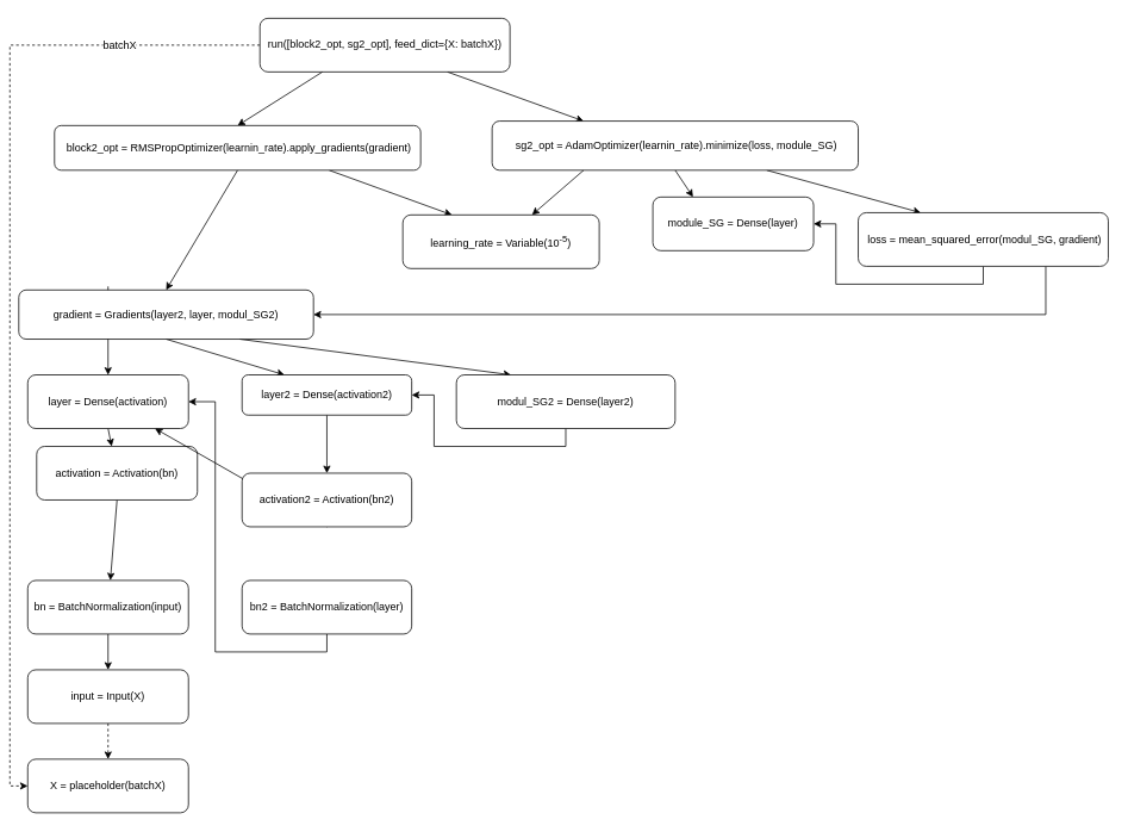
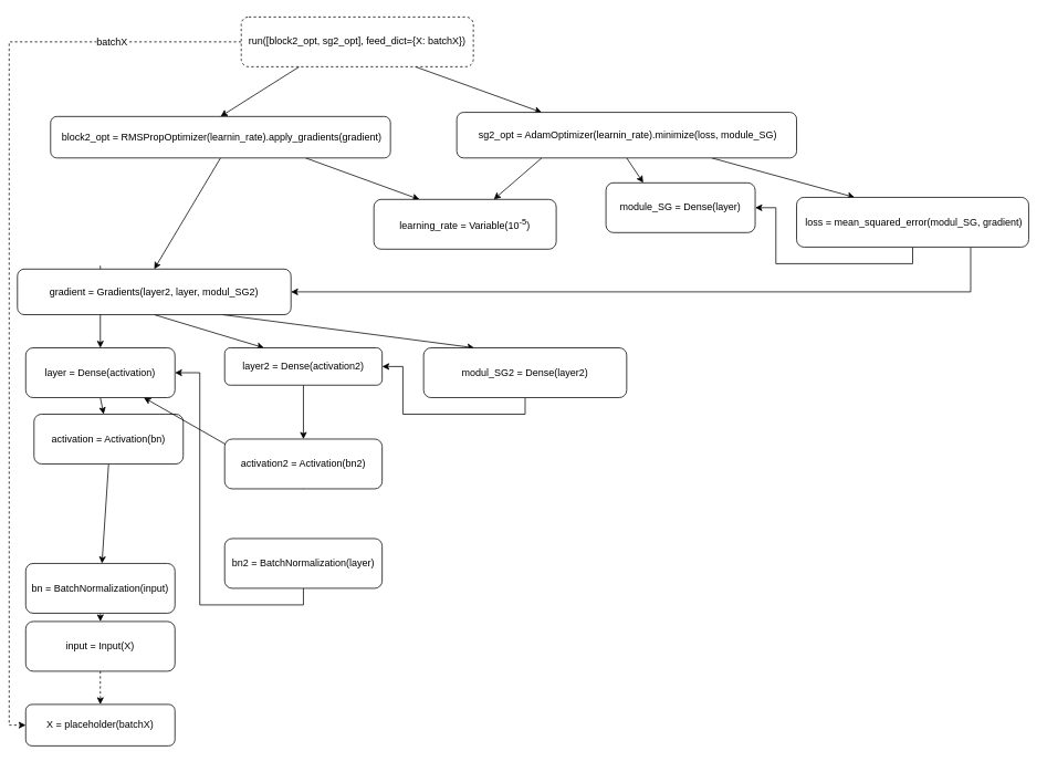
  <mxCell id="0" />
  <mxCell id="1" parent="0" />
  <mxCell id="2" style="rounded=0;orthogonalLoop=1;jettySize=auto;html=1;exitX=0.25;exitY=1;exitDx=0;exitDy=0;entryX=0.5;entryY=0;entryDx=0;entryDy=0;" edge="1" parent="1" source="6" target="9"><mxGeometry relative="1" as="geometry" /></mxCell>
  <mxCell id="3" style="edgeStyle=none;rounded=0;orthogonalLoop=1;jettySize=auto;html=1;exitX=0.75;exitY=1;exitDx=0;exitDy=0;entryX=0.25;entryY=0;entryDx=0;entryDy=0;" edge="1" parent="1" source="6" target="18"><mxGeometry relative="1" as="geometry" /></mxCell>
  <mxCell id="4" style="edgeStyle=orthogonalEdgeStyle;rounded=0;orthogonalLoop=1;jettySize=auto;html=1;exitX=0;exitY=0.5;exitDx=0;exitDy=0;entryX=0;entryY=0.5;entryDx=0;entryDy=0;dashed=1;" edge="1" parent="1" source="6" target="31"><mxGeometry relative="1" as="geometry" /></mxCell>
  <mxCell id="5" value="batchX&lt;br&gt;" style="text;html=1;resizable=0;points=[];align=center;verticalAlign=middle;labelBackgroundColor=#ffffff;" vertex="1" connectable="0" parent="4"><mxGeometry x="-0.72" relative="1" as="geometry"><mxPoint as="offset" /></mxGeometry></mxCell>
- <mxCell id="6" value="run([block2_opt, sg2_opt], feed_dict={X: batchX})" style="rounded=1;whiteSpace=wrap;html=1;" vertex="1" parent="1"><mxGeometry x="290" y="20" width="280" height="60" as="geometry" /></mxCell>
+ <mxCell id="6" value="run([block2_opt, sg2_opt], feed_dict={X: batchX})" style="rounded=1;whiteSpace=wrap;html=1;dashed=1;" vertex="1" parent="1"><mxGeometry x="290" y="20" width="280" height="60" as="geometry" /></mxCell>
  <mxCell id="7" style="edgeStyle=none;rounded=0;orthogonalLoop=1;jettySize=auto;html=1;exitX=0.75;exitY=1;exitDx=0;exitDy=0;entryX=0.25;entryY=0;entryDx=0;entryDy=0;" edge="1" parent="1" source="9" target="10"><mxGeometry relative="1" as="geometry" /></mxCell>
  <mxCell id="8" style="edgeStyle=none;rounded=0;orthogonalLoop=1;jettySize=auto;html=1;exitX=0.5;exitY=1;exitDx=0;exitDy=0;entryX=0.5;entryY=0;entryDx=0;entryDy=0;" edge="1" parent="1" source="9" target="14"><mxGeometry relative="1" as="geometry" /></mxCell>
  <mxCell id="9" value="&amp;nbsp;block2_opt = RMSPropOptimizer(learnin_rate).apply_gradients(gradient)" style="rounded=1;whiteSpace=wrap;html=1;" vertex="1" parent="1"><mxGeometry x="60" y="140" width="410" height="50" as="geometry" /></mxCell>
  <mxCell id="10" value="learning_rate = Variable(10&lt;sup&gt;-5&lt;/sup&gt;)" style="rounded=1;whiteSpace=wrap;html=1;" vertex="1" parent="1"><mxGeometry x="450" y="240" width="220" height="60" as="geometry" /></mxCell>
  <mxCell id="11" style="edgeStyle=none;rounded=0;orthogonalLoop=1;jettySize=auto;html=1;entryX=0.5;entryY=0;entryDx=0;entryDy=0;" edge="1" parent="1" target="24"><mxGeometry relative="1" as="geometry"><mxPoint x="120" y="320" as="sourcePoint" /></mxGeometry></mxCell>
  <mxCell id="12" style="edgeStyle=none;rounded=0;orthogonalLoop=1;jettySize=auto;html=1;exitX=0.5;exitY=1;exitDx=0;exitDy=0;entryX=0.25;entryY=0;entryDx=0;entryDy=0;" edge="1" parent="1" source="14" target="28"><mxGeometry relative="1" as="geometry" /></mxCell>
  <mxCell id="13" style="edgeStyle=none;rounded=0;orthogonalLoop=1;jettySize=auto;html=1;exitX=0.75;exitY=1;exitDx=0;exitDy=0;entryX=0.25;entryY=0;entryDx=0;entryDy=0;" edge="1" parent="1" source="14" target="30"><mxGeometry relative="1" as="geometry" /></mxCell>
  <mxCell id="14" value="gradient = Gradients(layer2, layer, modul_SG2)" style="rounded=1;whiteSpace=wrap;html=1;" vertex="1" parent="1"><mxGeometry x="20" y="324" width="330" height="55" as="geometry" /></mxCell>
  <mxCell id="15" style="rounded=0;orthogonalLoop=1;jettySize=auto;html=1;exitX=0.25;exitY=1;exitDx=0;exitDy=0;" edge="1" parent="1" source="18" target="10"><mxGeometry relative="1" as="geometry" /></mxCell>
  <mxCell id="16" style="edgeStyle=none;rounded=0;orthogonalLoop=1;jettySize=auto;html=1;exitX=0.5;exitY=1;exitDx=0;exitDy=0;entryX=0.25;entryY=0;entryDx=0;entryDy=0;" edge="1" parent="1" source="18" target="22"><mxGeometry relative="1" as="geometry" /></mxCell>
  <mxCell id="17" style="edgeStyle=none;rounded=0;orthogonalLoop=1;jettySize=auto;html=1;exitX=0.75;exitY=1;exitDx=0;exitDy=0;entryX=0.25;entryY=0;entryDx=0;entryDy=0;" edge="1" parent="1" source="18" target="21"><mxGeometry relative="1" as="geometry" /></mxCell>
  <mxCell id="18" value="&amp;nbsp;sg2_opt = AdamOptimizer(learnin_rate).minimize(loss, module_SG)" style="rounded=1;whiteSpace=wrap;html=1;" vertex="1" parent="1"><mxGeometry x="550" y="135" width="410" height="55" as="geometry" /></mxCell>
  <mxCell id="19" style="edgeStyle=orthogonalEdgeStyle;rounded=0;orthogonalLoop=1;jettySize=auto;html=1;exitX=0.5;exitY=1;exitDx=0;exitDy=0;entryX=1;entryY=0.5;entryDx=0;entryDy=0;" edge="1" parent="1" source="21" target="22"><mxGeometry relative="1" as="geometry" /></mxCell>
  <mxCell id="20" style="edgeStyle=orthogonalEdgeStyle;rounded=0;orthogonalLoop=1;jettySize=auto;html=1;exitX=0.75;exitY=1;exitDx=0;exitDy=0;entryX=1;entryY=0.5;entryDx=0;entryDy=0;" edge="1" parent="1" source="21" target="14"><mxGeometry relative="1" as="geometry"><Array as="points"><mxPoint x="1170" y="352" /></Array></mxGeometry></mxCell>
  <mxCell id="21" value="&amp;nbsp;loss = mean_squared_error(modul_SG, gradient)" style="rounded=1;whiteSpace=wrap;html=1;" vertex="1" parent="1"><mxGeometry x="960" y="237.5" width="280" height="60" as="geometry" /></mxCell>
  <mxCell id="22" value="module_SG = Dense(layer)" style="rounded=1;whiteSpace=wrap;html=1;" vertex="1" parent="1"><mxGeometry x="730" y="220" width="180" height="60" as="geometry" /></mxCell>
  <mxCell id="23" style="edgeStyle=none;rounded=0;orthogonalLoop=1;jettySize=auto;html=1;exitX=0.5;exitY=1;exitDx=0;exitDy=0;" edge="1" parent="1" source="24" target="33"><mxGeometry relative="1" as="geometry" /></mxCell>
  <mxCell id="24" value="layer = Dense(activation)" style="rounded=1;whiteSpace=wrap;html=1;" vertex="1" parent="1"><mxGeometry x="30" y="419" width="180" height="60" as="geometry" /></mxCell>
  <mxCell id="25" style="edgeStyle=orthogonalEdgeStyle;rounded=0;orthogonalLoop=1;jettySize=auto;html=1;exitX=0.5;exitY=1;exitDx=0;exitDy=0;entryX=0.5;entryY=0;entryDx=0;entryDy=0;dashed=1;" edge="1" parent="1" source="26" target="31"><mxGeometry relative="1" as="geometry" /></mxCell>
  <mxCell id="26" value="input = Input(X)" style="rounded=1;whiteSpace=wrap;html=1;" vertex="1" parent="1"><mxGeometry x="30" y="749" width="180" height="60" as="geometry" /></mxCell>
  <mxCell id="27" style="edgeStyle=none;rounded=0;orthogonalLoop=1;jettySize=auto;html=1;exitX=0.5;exitY=1;exitDx=0;exitDy=0;entryX=0.5;entryY=0;entryDx=0;entryDy=0;" edge="1" parent="1" source="28" target="37"><mxGeometry relative="1" as="geometry" /></mxCell>
  <mxCell id="28" value="layer2 = Dense(activation2)" style="rounded=1;whiteSpace=wrap;html=1;" vertex="1" parent="1"><mxGeometry x="270" y="419" width="190" height="45" as="geometry" /></mxCell>
  <mxCell id="29" style="edgeStyle=orthogonalEdgeStyle;rounded=0;orthogonalLoop=1;jettySize=auto;html=1;exitX=0.5;exitY=1;exitDx=0;exitDy=0;" edge="1" parent="1" source="30" target="28"><mxGeometry relative="1" as="geometry" /></mxCell>
  <mxCell id="30" value="modul_SG2 = Dense(layer2)" style="rounded=1;whiteSpace=wrap;html=1;" vertex="1" parent="1"><mxGeometry x="510" y="419" width="245" height="60" as="geometry" /></mxCell>
- <mxCell id="31" value="&lt;span&gt;X = placeholder(batchX)&lt;/span&gt;" style="rounded=1;whiteSpace=wrap;html=1;" vertex="1" parent="1"><mxGeometry x="30" y="849" width="180" height="60" as="geometry" /></mxCell>
+ <mxCell id="31" value="&lt;span&gt;X = placeholder(batchX)&lt;/span&gt;" style="rounded=1;whiteSpace=wrap;html=1;" vertex="1" parent="1"><mxGeometry x="30" y="849" width="180" height="50" as="geometry" /></mxCell>
  <mxCell id="32" style="edgeStyle=none;rounded=0;orthogonalLoop=1;jettySize=auto;html=1;exitX=0.5;exitY=1;exitDx=0;exitDy=0;" edge="1" parent="1" source="33" target="35"><mxGeometry relative="1" as="geometry" /></mxCell>
  <mxCell id="33" value="activation = Activation(bn)" style="rounded=1;whiteSpace=wrap;html=1;" vertex="1" parent="1"><mxGeometry x="40" y="499" width="180" height="60" as="geometry" /></mxCell>
  <mxCell id="34" style="edgeStyle=none;rounded=0;orthogonalLoop=1;jettySize=auto;html=1;exitX=0.5;exitY=1;exitDx=0;exitDy=0;entryX=0.5;entryY=0;entryDx=0;entryDy=0;" edge="1" parent="1" source="35" target="26"><mxGeometry relative="1" as="geometry" /></mxCell>
- <mxCell id="35" value="bn = BatchNormalization(input)" style="rounded=1;whiteSpace=wrap;html=1;" vertex="1" parent="1"><mxGeometry x="30" y="649" width="180" height="60" as="geometry" /></mxCell>
+ <mxCell id="35" value="bn = BatchNormalization(input)" style="rounded=1;whiteSpace=wrap;html=1;" vertex="1" parent="1"><mxGeometry x="30" y="679" width="180" height="60" as="geometry" /></mxCell>
  <mxCell id="36" style="edgeStyle=none;rounded=0;orthogonalLoop=1;jettySize=auto;html=1;exitX=0.5;exitY=1;exitDx=0;exitDy=0;" edge="1" parent="1" source="37" target="24"><mxGeometry relative="1" as="geometry" /></mxCell>
  <mxCell id="37" value="activation2 = Activation(bn2)" style="rounded=1;whiteSpace=wrap;html=1;" vertex="1" parent="1"><mxGeometry x="270" y="529" width="190" height="60" as="geometry" /></mxCell>
  <mxCell id="38" style="edgeStyle=orthogonalEdgeStyle;rounded=0;orthogonalLoop=1;jettySize=auto;html=1;exitX=0.5;exitY=1;exitDx=0;exitDy=0;entryX=1;entryY=0.5;entryDx=0;entryDy=0;" edge="1" parent="1" source="39" target="24"><mxGeometry relative="1" as="geometry" /></mxCell>
  <mxCell id="39" value="bn2 = BatchNormalization(layer)" style="rounded=1;whiteSpace=wrap;html=1;" vertex="1" parent="1"><mxGeometry x="270" y="649" width="190" height="60" as="geometry" /></mxCell>
